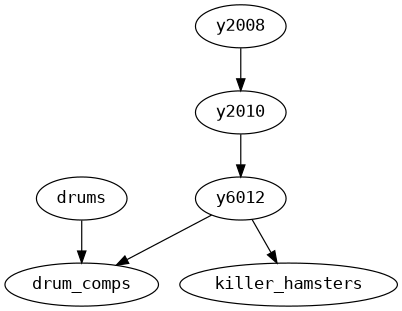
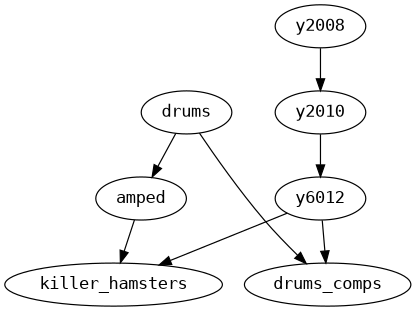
  digraph {
    fontname="DejaVu Sans Mono"
    node [fontname="DejaVu Sans Mono"]
    edge [fontname="DejaVu Sans Mono"]
    y2008
    y2010
    n3 [label=y6012]
    drums
-   drum_comps
+   amped
+   drum_comps [label=drums_comps]
    killer_hamsters
    y2008 -> y2010
    y2010 -> n3
    n3 -> drum_comps
    n3 -> killer_hamsters
+   drums -> amped
    drums -> drum_comps
+   amped -> killer_hamsters
  }
